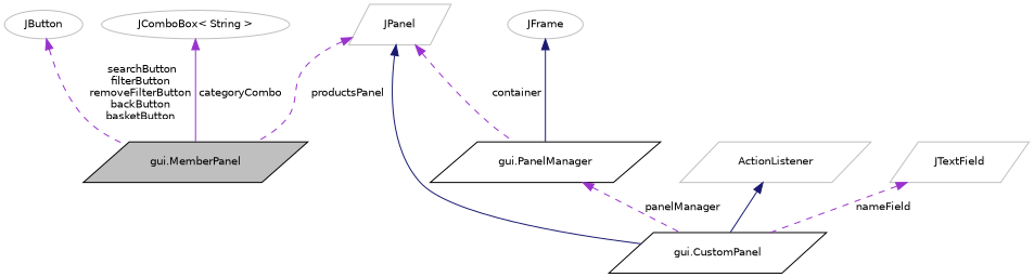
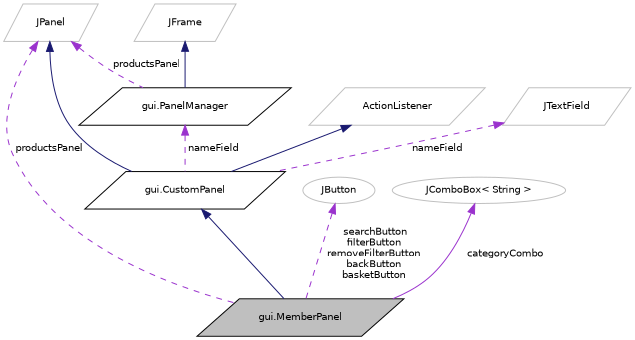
  digraph {
    node [color=grey75 fillcolor=white fontname=Helvetica fontsize=10 shape=parallelogram style=filled]
    edge [color=darkorchid3 dir=back fontname=Helvetica fontsize=10 labelfontname=Helvetica labelfontsize=10 style=solid]
    n1 [color=black fillcolor=grey75 fontcolor=black height=0.2 label="gui.MemberPanel" width=0.4]
    n2 [color=black height=0.2 label="gui.CustomPanel" width=0.4]
    n3 [height=0.2 label=JPanel width=0.4]
    n4 [color=black height=0.2 label="gui.PanelManager" width=0.4]
    n5 [height=0.2 label=ActionListener width=0.4]
-   n6 [height=0.2 label=JFrame shape=ellipse width=0.4]
+   n6 [height=0.2 label=JFrame width=0.4]
    n7 [height=0.2 label=JButton shape=ellipse width=0.4]
    n8 [height=0.2 label=JTextField width=0.4]
    n9 [height=0.2 label="JComboBox\< String \>" shape=ellipse width=0.4]
+   n2 -> n1 [color=midnightblue]
    n3 -> n1 [label=" productsPanel" style=dashed]
    n3 -> n2 [color=midnightblue]
-   n3 -> n4 [label=" container" style=dashed]
-   n4 -> n2 [label=" panelManager" style=dashed]
+   n3 -> n4 [label=" productsPanel" style=dashed]
+   n4 -> n2 [label=" nameField" style=dashed]
    n5 -> n2 [color=midnightblue]
    n6 -> n4 [color=midnightblue]
    n7 -> n1 [label=" searchButton\nfilterButton\nremoveFilterButton\nbackButton\nbasketButton" style=dashed]
    n8 -> n2 [label=" nameField" style=dashed]
    n9 -> n1 [label=" categoryCombo"]
  }
